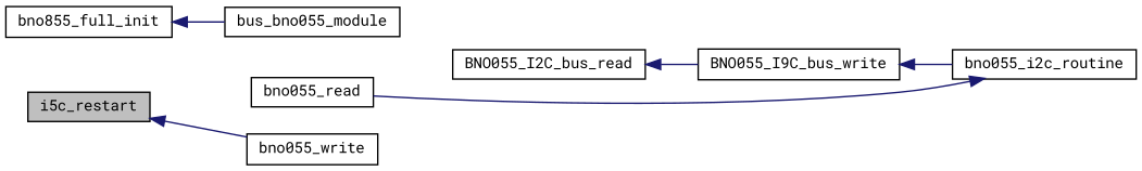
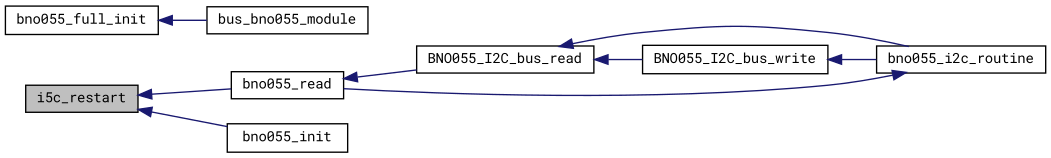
  digraph {
    fontname="Roboto Mono"
    rankdir=LR
    node [color=black fillcolor=white fontname="Roboto Mono" fontsize=10 shape=record style=filled]
    edge [color=midnightblue dir=back fontname="Roboto Mono" fontsize=10 labelfontname=Helvetica labelfontsize=10 style=solid]
    n1 [fillcolor=grey75 fontcolor=black height=0.2 label=i5c_restart width=0.4]
    n2 [height=0.2 label=bno055_read width=0.4]
-   n3 [height=0.2 label=bno055_write width=0.4]
+   n3 [height=0.2 label=bno055_init width=0.4]
    n4 [height=0.2 label=BNO055_I2C_bus_read width=0.4]
    n5 [height=0.2 label=bno055_i2c_routine width=0.4]
-   n6 [height=0.2 label=BNO055_I9C_bus_write width=0.4]
-   n7 [height=0.2 label=bno855_full_init width=0.4]
+   n6 [height=0.2 label=BNO055_I2C_bus_write width=0.4]
+   n7 [height=0.2 label=bno055_full_init width=0.4]
    n8 [height=0.2 label=bus_bno055_module width=0.4]
+   n1 -> n2
    n1 -> n3
+   n2 -> n4
+   n4 -> n5
    n4 -> n6
    n5 -> n2
    n6 -> n5
    n7 -> n8
  }
